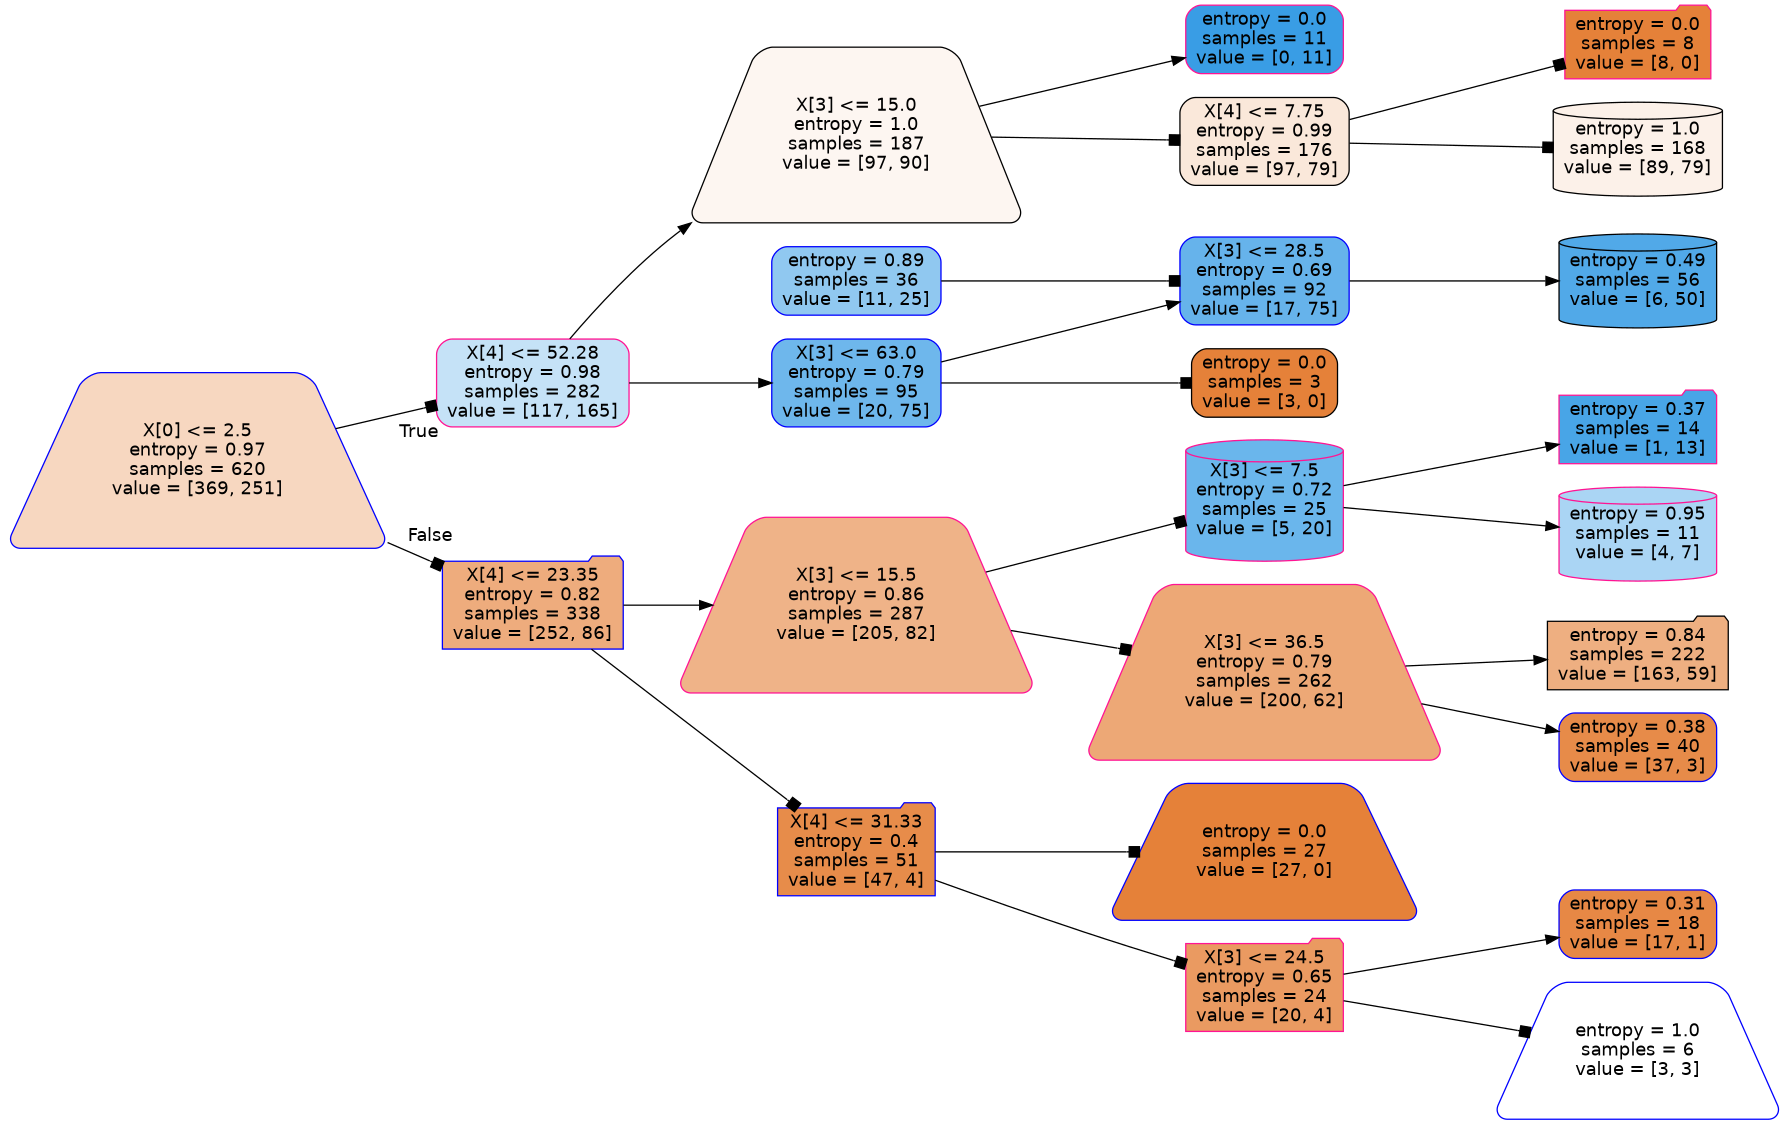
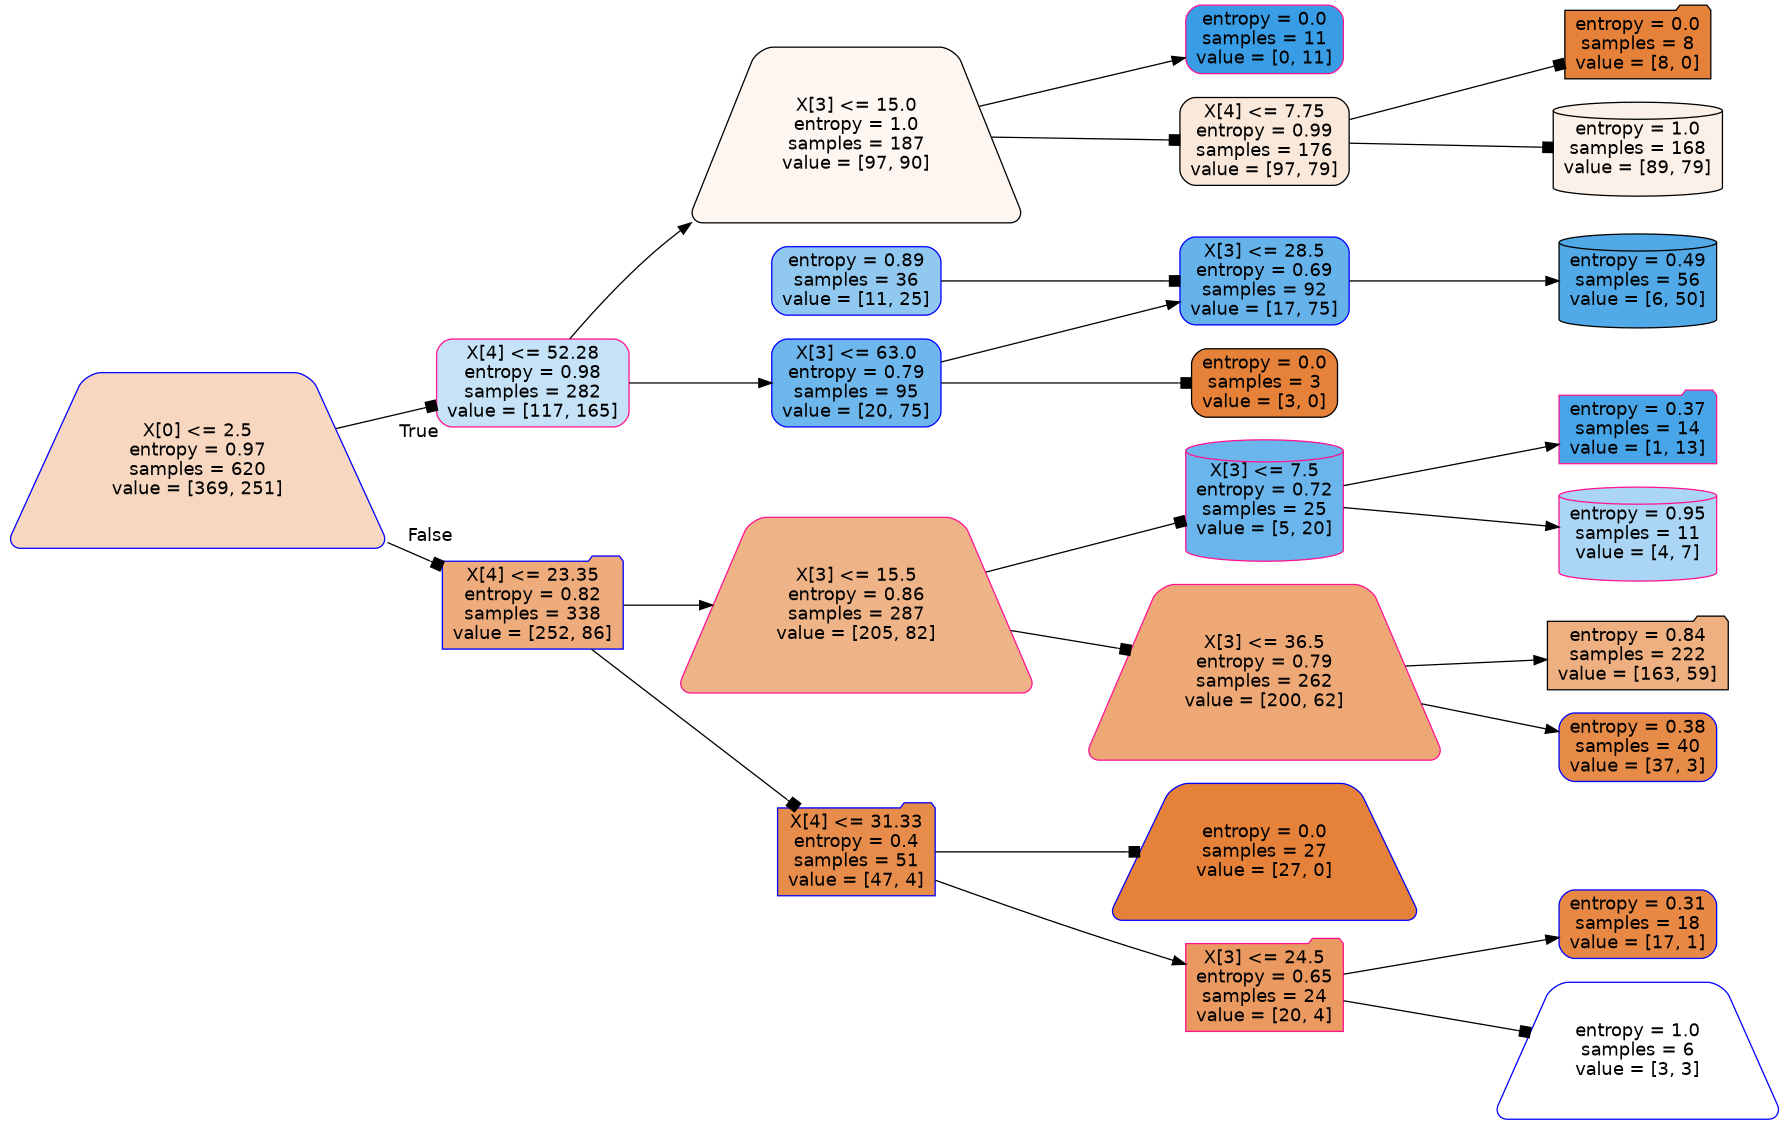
  digraph {
    rankdir=LR
    node [color=blue fillcolor="#e58139" fontname=helvetica shape=box style="filled, rounded"]
    edge [arrowhead=box fontname=helvetica]
    n1 [fillcolor="#f7d7c0" label="X[0] <= 2.5\nentropy = 0.97\nsamples = 620\nvalue = [369, 251]" shape=trapezium]
    n2 [color=deeppink fillcolor="#c5e2f7" label="X[4] <= 52.28\nentropy = 0.98\nsamples = 282\nvalue = [117, 165]"]
    n3 [fillcolor="#eeac7d" label="X[4] <= 23.35\nentropy = 0.82\nsamples = 338\nvalue = [252, 86]" shape=folder]
    n4 [color=black fillcolor="#fdf6f1" label="X[3] <= 15.0\nentropy = 1.0\nsamples = 187\nvalue = [97, 90]" shape=trapezium]
    n5 [fillcolor="#6eb7ec" label="X[3] <= 63.0\nentropy = 0.79\nsamples = 95\nvalue = [20, 75]"]
    n6 [color=deeppink fillcolor="#efb388" label="X[3] <= 15.5\nentropy = 0.86\nsamples = 287\nvalue = [205, 82]" shape=trapezium]
    n7 [fillcolor="#e78c4a" label="X[4] <= 31.33\nentropy = 0.4\nsamples = 51\nvalue = [47, 4]" shape=folder]
    n8 [color=deeppink fillcolor="#399de5" label="entropy = 0.0\nsamples = 11\nvalue = [0, 11]"]
    n9 [color=black fillcolor="#fae8da" label="X[4] <= 7.75\nentropy = 0.99\nsamples = 176\nvalue = [97, 79]"]
    n10 [fillcolor="#66b3eb" label="X[3] <= 28.5\nentropy = 0.69\nsamples = 92\nvalue = [17, 75]"]
    n11 [color=black label="entropy = 0.0\nsamples = 3\nvalue = [3, 0]"]
-   n12 [color=deeppink label="entropy = 0.0\nsamples = 8\nvalue = [8, 0]" shape=folder]
+   n12 [color=black label="entropy = 0.0\nsamples = 8\nvalue = [8, 0]" shape=folder]
    n13 [color=black fillcolor="#fcf1e9" label="entropy = 1.0\nsamples = 168\nvalue = [89, 79]" shape=cylinder]
    n14 [color=black fillcolor="#51a9e8" label="entropy = 0.49\nsamples = 56\nvalue = [6, 50]" shape=cylinder]
    n15 [fillcolor="#90c8f0" label="entropy = 0.89\nsamples = 36\nvalue = [11, 25]"]
    n16 [color=deeppink fillcolor="#6ab6ec" label="X[3] <= 7.5\nentropy = 0.72\nsamples = 25\nvalue = [5, 20]" shape=cylinder]
    n17 [color=deeppink fillcolor="#eda876" label="X[3] <= 36.5\nentropy = 0.79\nsamples = 262\nvalue = [200, 62]" shape=trapezium]
    n18 [label="entropy = 0.0\nsamples = 27\nvalue = [27, 0]" shape=trapezium]
    n19 [color=deeppink fillcolor="#ea9a61" label="X[3] <= 24.5\nentropy = 0.65\nsamples = 24\nvalue = [20, 4]" shape=folder]
    n20 [color=deeppink fillcolor="#48a5e7" label="entropy = 0.37\nsamples = 14\nvalue = [1, 13]" shape=folder]
    n21 [color=deeppink fillcolor="#aad5f4" label="entropy = 0.95\nsamples = 11\nvalue = [4, 7]" shape=cylinder]
    n22 [color=black fillcolor="#eeaf81" label="entropy = 0.84\nsamples = 222\nvalue = [163, 59]" shape=folder]
    n23 [fillcolor="#e78b49" label="entropy = 0.38\nsamples = 40\nvalue = [37, 3]"]
    n24 [fillcolor="#e78845" label="entropy = 0.31\nsamples = 18\nvalue = [17, 1]"]
    n25 [fillcolor="#ffffff" label="entropy = 1.0\nsamples = 6\nvalue = [3, 3]" shape=trapezium]
    n1 -> n2 [headlabel=True labelangle=45 labeldistance=2.5]
    n1 -> n3 [headlabel=False labelangle=-45 labeldistance=2.5]
    n2 -> n4 [arrowhead=normal]
    n2 -> n5 [arrowhead=normal]
    n3 -> n6 [arrowhead=normal]
    n3 -> n7
    n4 -> n8 [arrowhead=normal]
    n4 -> n9
    n5 -> n10 [arrowhead=normal]
    n5 -> n11
    n6 -> n16
    n6 -> n17
    n7 -> n18
-   n7 -> n19
+   n7 -> n19 [arrowhead=normal]
    n9 -> n12
    n9 -> n13
    n10 -> n14 [arrowhead=normal]
    n15 -> n10
    n16 -> n20 [arrowhead=normal]
    n16 -> n21 [arrowhead=normal]
    n17 -> n22 [arrowhead=normal]
    n17 -> n23 [arrowhead=normal]
    n19 -> n24 [arrowhead=normal]
    n19 -> n25
  }
